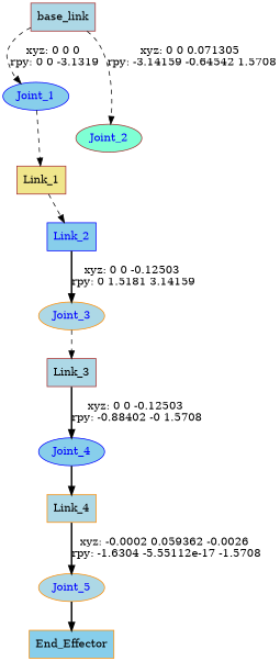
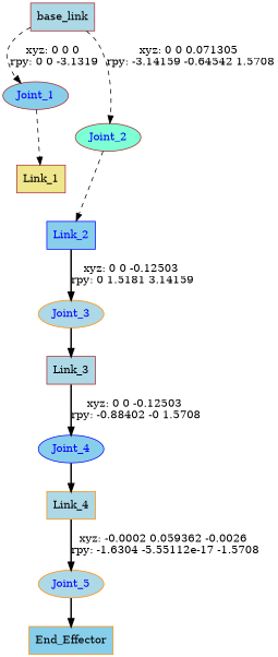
  digraph {
    node [color=brown fillcolor=lightblue shape=box style=filled fontcolor=blue]
    edge [style=bold]
    n1 [label=base_link fontcolor=""]
-   Joint_1 [color=blue fillcolor=skyblue shape=ellipse]
+   Joint_1 [fillcolor=skyblue shape=ellipse]
    Joint_2 [fillcolor=aquamarine shape=ellipse]
    n4 [fillcolor=khaki label=Link_1 fontcolor=""]
    n5 [color=blue fillcolor=skyblue label=Link_2]
    Joint_3 [color=darkorange shape=ellipse]
    n7 [label=Link_3 fontcolor=""]
    Joint_4 [color=blue fillcolor=skyblue shape=ellipse]
    n9 [color=darkorange label=Link_4 fontcolor=""]
    Joint_5 [color=darkorange shape=ellipse]
    n11 [color=darkorange fillcolor=skyblue label=End_Effector fontcolor=""]
    n1 -> Joint_1 [label="xyz: 0 0 0 \nrpy: 0 0 -3.1319" style=dashed]
    n1 -> Joint_2 [label="xyz: 0 0 0.071305 \nrpy: -3.14159 -0.64542 1.5708" style=dashed]
    Joint_1 -> n4 [style=dashed]
-   n4 -> n5 [style=dashed]
+   Joint_2 -> n5 [style=dashed]
    n5 -> Joint_3 [label="xyz: 0 0 -0.12503 \nrpy: 0 1.5181 3.14159"]
-   Joint_3 -> n7 [style=dashed]
+   Joint_3 -> n7
    n7 -> Joint_4 [label="xyz: 0 0 -0.12503 \nrpy: -0.88402 -0 1.5708"]
    Joint_4 -> n9
    n9 -> Joint_5 [label="xyz: -0.0002 0.059362 -0.0026 \nrpy: -1.6304 -5.55112e-17 -1.5708"]
    Joint_5 -> n11
  }
